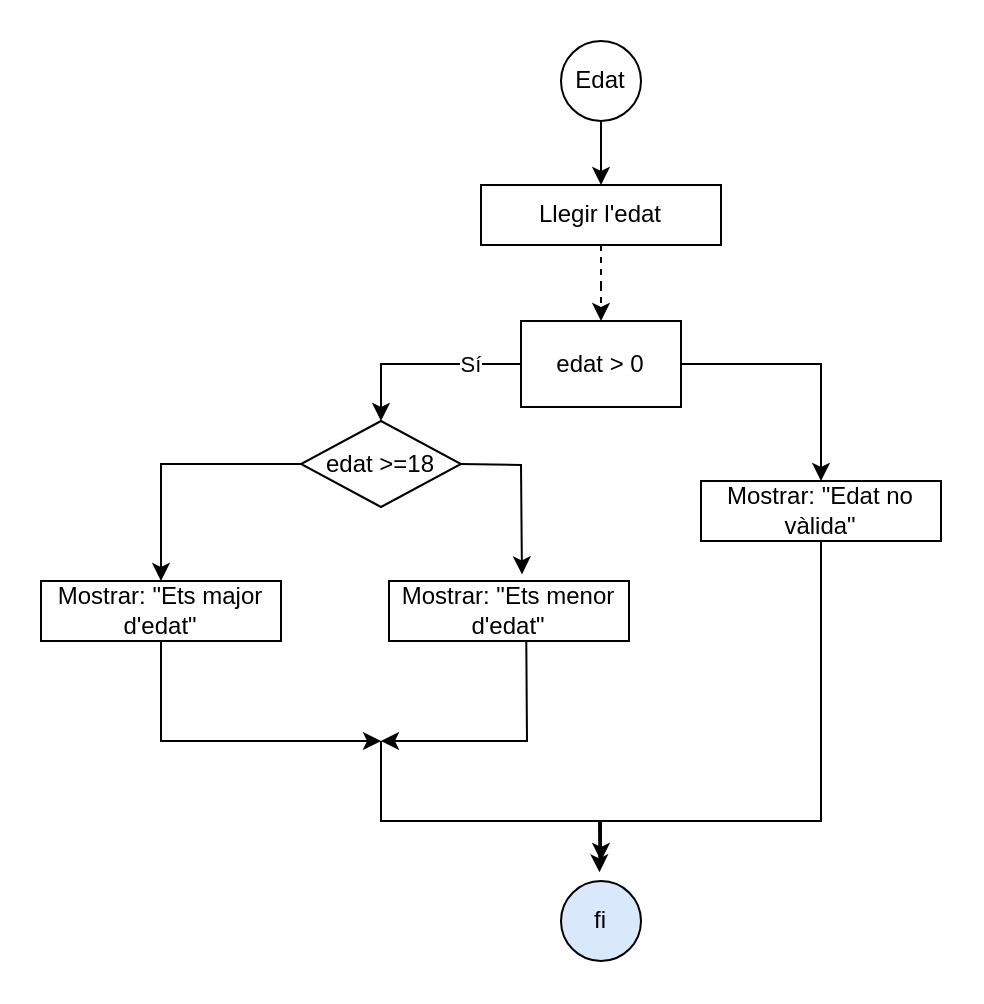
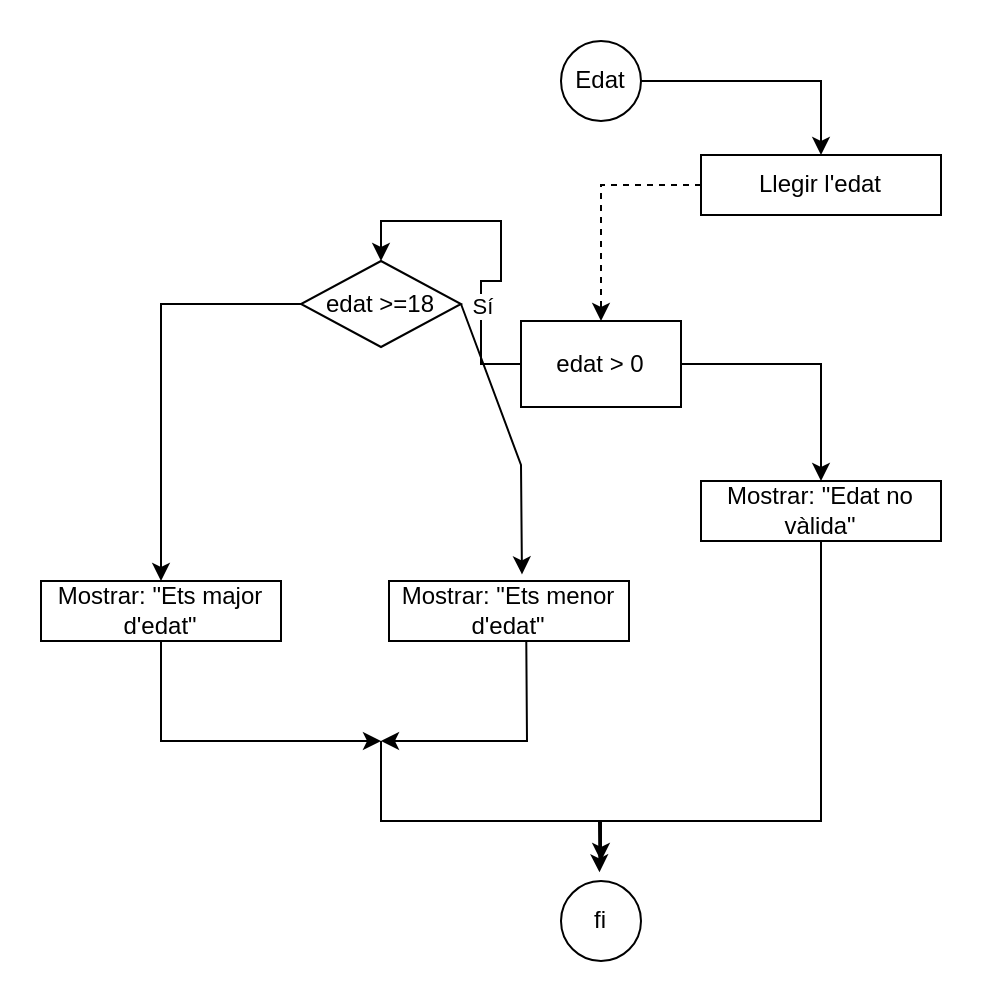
  <mxCell id="0" />
  <mxCell id="1" parent="0" />
  <mxCell id="2" value="" style="edgeStyle=orthogonalEdgeStyle;rounded=0;orthogonalLoop=1;jettySize=auto;html=1;" edge="1" parent="1" source="3" target="5"><mxGeometry relative="1" as="geometry" /></mxCell>
  <mxCell id="3" value="Edat" style="ellipse;whiteSpace=wrap;html=1;aspect=fixed;" vertex="1" parent="1"><mxGeometry x="280" y="20" width="40" height="40" as="geometry" /></mxCell>
  <mxCell id="4" value="" style="edgeStyle=orthogonalEdgeStyle;rounded=0;orthogonalLoop=1;jettySize=auto;html=1;dashed=1;" edge="1" parent="1" source="5" target="9"><mxGeometry relative="1" as="geometry" /></mxCell>
- <mxCell id="5" value="Llegir l'edat" style="whiteSpace=wrap;html=1;" vertex="1" parent="1"><mxGeometry x="240" y="92" width="120" height="30" as="geometry" /></mxCell>
+ <mxCell id="5" value="Llegir l'edat" style="whiteSpace=wrap;html=1;" vertex="1" parent="1"><mxGeometry x="350" y="77" width="120" height="30" as="geometry" /></mxCell>
  <mxCell id="6" value="" style="edgeStyle=orthogonalEdgeStyle;rounded=0;orthogonalLoop=1;jettySize=auto;html=1;entryX=0.5;entryY=0;entryDx=0;entryDy=0;" edge="1" parent="1" source="9" target="13"><mxGeometry relative="1" as="geometry"><mxPoint x="190" y="220" as="targetPoint" /></mxGeometry></mxCell>
  <mxCell id="7" value="Sí" style="edgeLabel;html=1;align=center;verticalAlign=middle;resizable=0;points=[];" vertex="1" connectable="0" parent="6"><mxGeometry x="-0.464" relative="1" as="geometry"><mxPoint as="offset" /></mxGeometry></mxCell>
  <mxCell id="8" value="" style="edgeStyle=orthogonalEdgeStyle;rounded=0;orthogonalLoop=1;jettySize=auto;html=1;" edge="1" parent="1" source="9" target="10"><mxGeometry relative="1" as="geometry" /></mxCell>
  <mxCell id="9" value="edat &amp;gt; 0" style="whiteSpace=wrap;html=1;rounded=0;" vertex="1" parent="1"><mxGeometry x="260" y="160" width="80" height="43" as="geometry" /></mxCell>
  <mxCell id="10" value="Mostrar: &quot;Edat no vàlida&quot;" style="whiteSpace=wrap;html=1;" vertex="1" parent="1"><mxGeometry x="350" y="240" width="120" height="30" as="geometry" /></mxCell>
- <mxCell id="11" value="fi" style="ellipse;whiteSpace=wrap;html=1;aspect=fixed;fillColor=#dae8fc;" vertex="1" parent="1"><mxGeometry x="280" y="440" width="40" height="40" as="geometry" /></mxCell>
+ <mxCell id="11" value="fi" style="ellipse;whiteSpace=wrap;html=1;aspect=fixed;" vertex="1" parent="1"><mxGeometry x="280" y="440" width="40" height="40" as="geometry" /></mxCell>
  <mxCell id="12" value="" style="edgeStyle=orthogonalEdgeStyle;rounded=0;orthogonalLoop=1;jettySize=auto;html=1;" edge="1" parent="1" source="13" target="14"><mxGeometry relative="1" as="geometry" /></mxCell>
- <mxCell id="13" value="edat &amp;gt;=18" style="rhombus;whiteSpace=wrap;html=1;" vertex="1" parent="1"><mxGeometry x="150" y="210" width="80" height="43" as="geometry" /></mxCell>
+ <mxCell id="13" value="edat &amp;gt;=18" style="rhombus;whiteSpace=wrap;html=1;" vertex="1" parent="1"><mxGeometry x="150" y="130" width="80" height="43" as="geometry" /></mxCell>
  <mxCell id="14" value="Mostrar: &quot;Ets major d'edat&quot;" style="whiteSpace=wrap;html=1;" vertex="1" parent="1"><mxGeometry x="20" y="290" width="120" height="30" as="geometry" /></mxCell>
  <mxCell id="15" value="Mostrar: &quot;Ets menor d'edat&quot;" style="whiteSpace=wrap;html=1;" vertex="1" parent="1"><mxGeometry x="194" y="290" width="120" height="30" as="geometry" /></mxCell>
  <mxCell id="16" value="" style="endArrow=classic;html=1;rounded=0;exitX=1;exitY=0.5;exitDx=0;exitDy=0;entryX=0.554;entryY=-0.11;entryDx=0;entryDy=0;entryPerimeter=0;" edge="1" parent="1" source="13" target="15"><mxGeometry width="50" height="50" relative="1" as="geometry"><mxPoint x="130" y="280" as="sourcePoint" /><mxPoint x="180" y="230" as="targetPoint" /><Array as="points"><mxPoint x="260" y="232" /></Array></mxGeometry></mxCell>
  <mxCell id="17" value="" style="endArrow=classic;html=1;rounded=0;exitX=0.5;exitY=1;exitDx=0;exitDy=0;" edge="1" parent="1" source="14"><mxGeometry width="50" height="50" relative="1" as="geometry"><mxPoint x="130" y="280" as="sourcePoint" /><mxPoint x="190" y="370" as="targetPoint" /><Array as="points"><mxPoint x="80" y="370" /></Array></mxGeometry></mxCell>
  <mxCell id="18" value="" style="endArrow=classic;html=1;rounded=0;exitX=0.572;exitY=0.993;exitDx=0;exitDy=0;exitPerimeter=0;" edge="1" parent="1" source="15"><mxGeometry width="50" height="50" relative="1" as="geometry"><mxPoint x="130" y="280" as="sourcePoint" /><mxPoint x="190" y="370" as="targetPoint" /><Array as="points"><mxPoint x="263" y="370" /></Array></mxGeometry></mxCell>
  <mxCell id="19" value="" style="endArrow=classic;html=1;rounded=0;exitX=0.5;exitY=1;exitDx=0;exitDy=0;entryX=0.481;entryY=-0.109;entryDx=0;entryDy=0;entryPerimeter=0;" edge="1" parent="1" source="10" target="11"><mxGeometry width="50" height="50" relative="1" as="geometry"><mxPoint x="250" y="360" as="sourcePoint" /><mxPoint x="300" y="310" as="targetPoint" /><Array as="points"><mxPoint x="410" y="410" /><mxPoint x="299" y="410" /></Array></mxGeometry></mxCell>
  <mxCell id="20" value="" style="endArrow=classic;html=1;rounded=0;" edge="1" parent="1"><mxGeometry width="50" height="50" relative="1" as="geometry"><mxPoint x="190" y="370" as="sourcePoint" /><mxPoint x="300" y="430" as="targetPoint" /><Array as="points"><mxPoint x="190" y="410" /><mxPoint x="300" y="410" /></Array></mxGeometry></mxCell>
